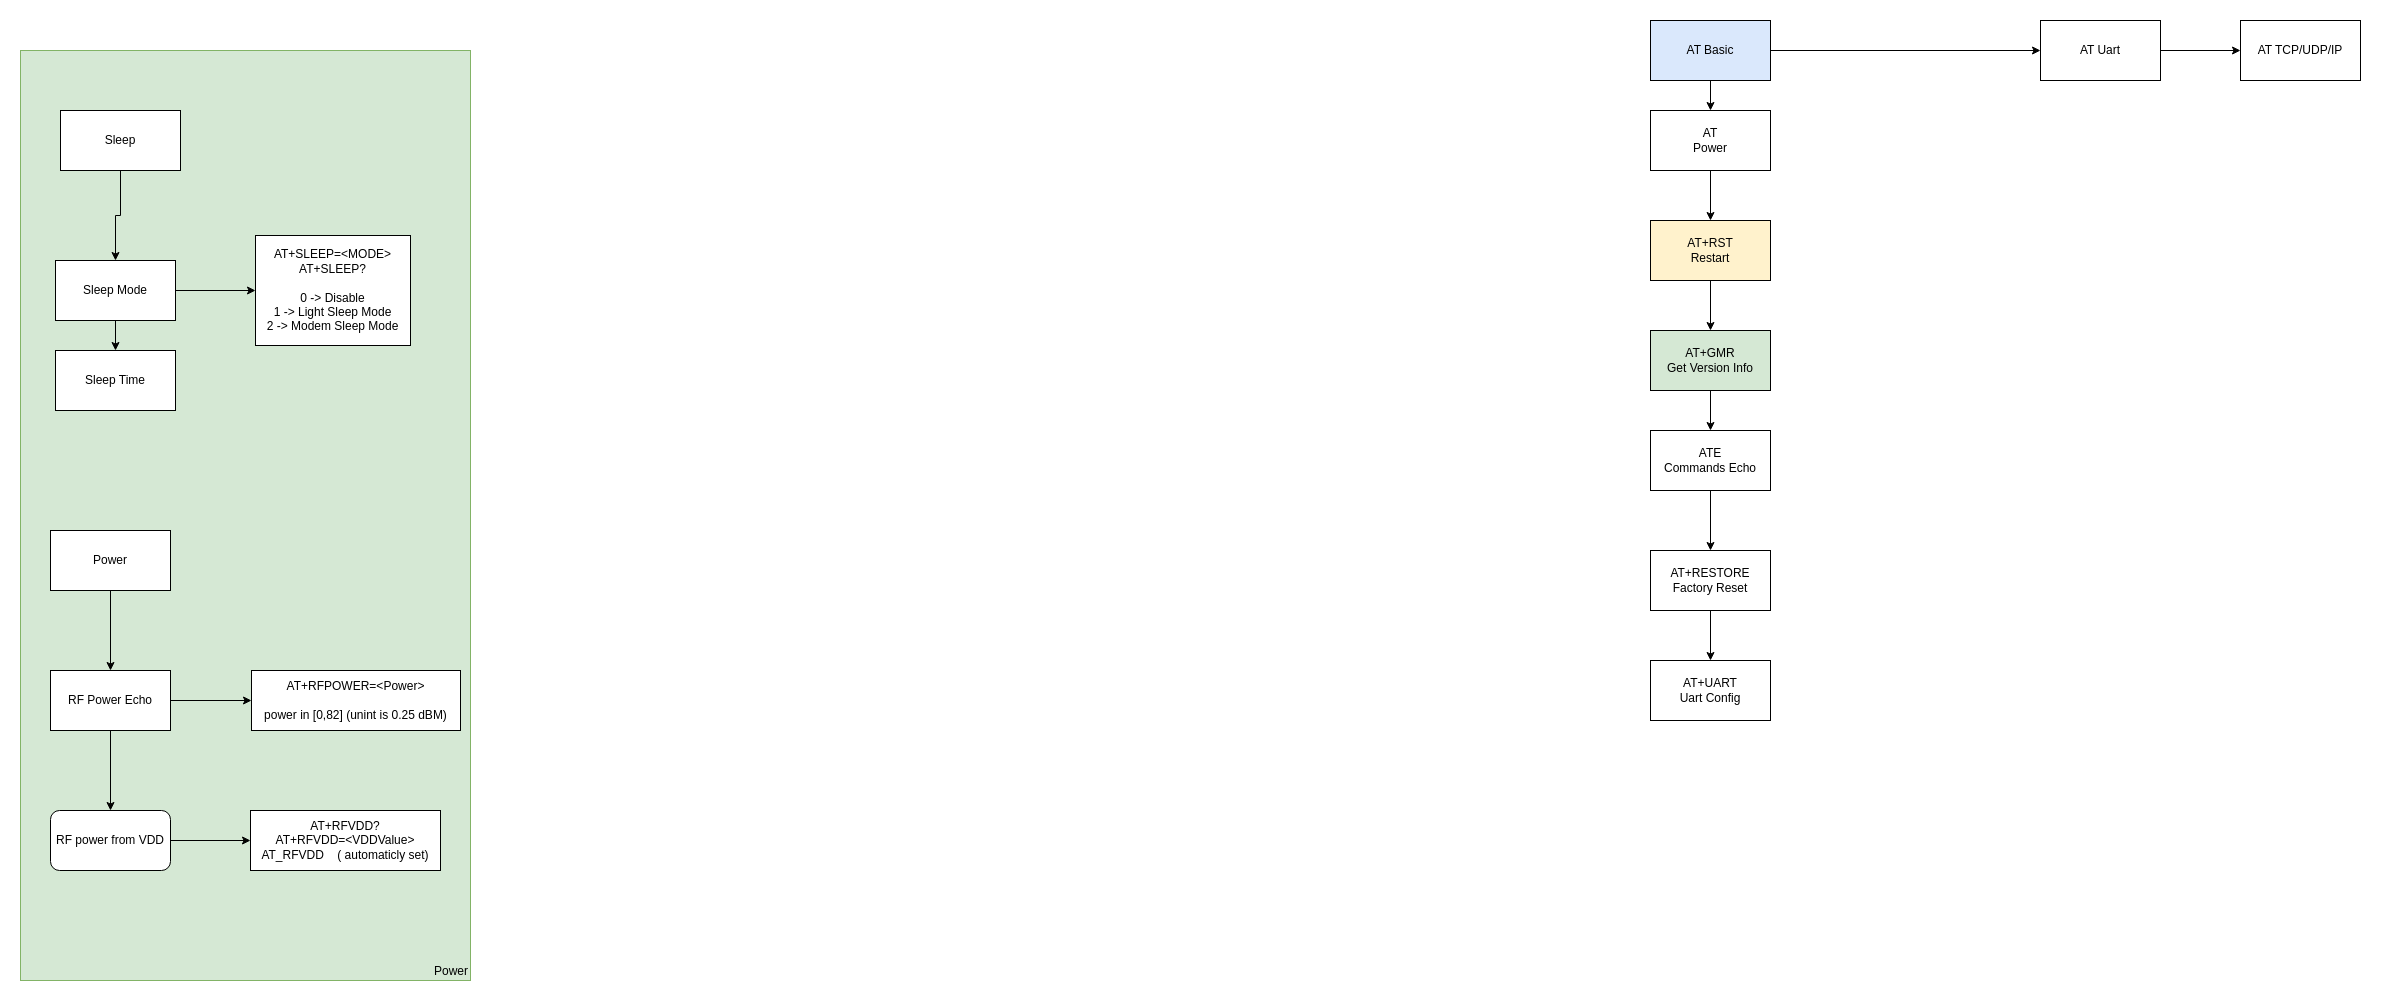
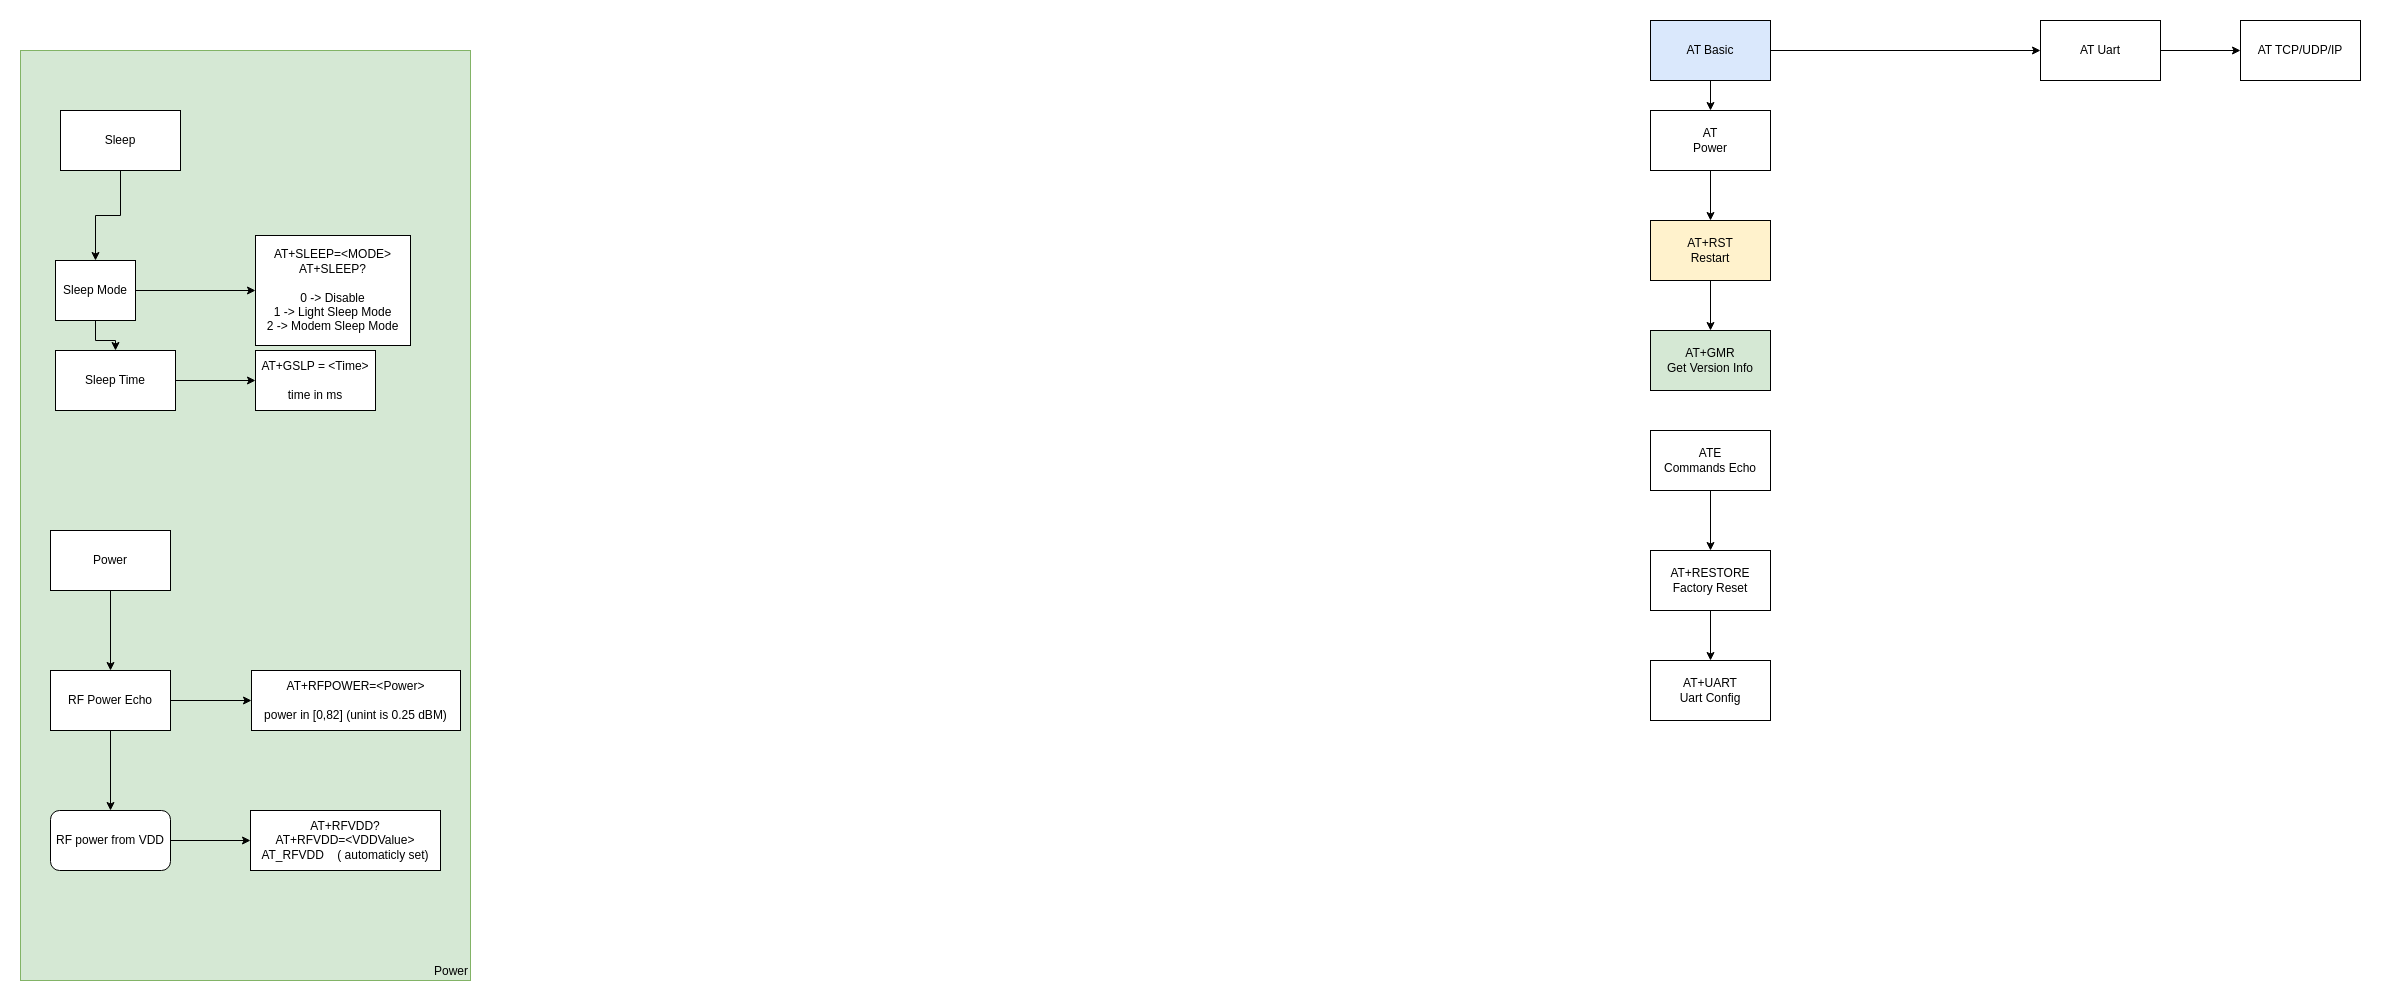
  <mxCell id="0" />
  <mxCell id="1" parent="0" />
  <mxCell id="2" value="" style="edgeStyle=orthogonalEdgeStyle;rounded=0;orthogonalLoop=1;jettySize=auto;html=1;" edge="1" parent="1" source="4" target="17"><mxGeometry relative="1" as="geometry" /></mxCell>
  <mxCell id="3" value="" style="edgeStyle=orthogonalEdgeStyle;rounded=0;orthogonalLoop=1;jettySize=auto;html=1;" edge="1" parent="1" source="4" target="6"><mxGeometry relative="1" as="geometry" /></mxCell>
  <mxCell id="4" value="AT Basic" style="rounded=0;whiteSpace=wrap;html=1;fillColor=#dae8fc;" vertex="1" parent="1"><mxGeometry x="1650" y="20" width="120" height="60" as="geometry" /></mxCell>
  <mxCell id="5" value="" style="edgeStyle=orthogonalEdgeStyle;rounded=0;orthogonalLoop=1;jettySize=auto;html=1;" edge="1" parent="1" source="6" target="8"><mxGeometry relative="1" as="geometry" /></mxCell>
  <mxCell id="6" value="AT&lt;br&gt;Power" style="rounded=0;whiteSpace=wrap;html=1;" vertex="1" parent="1"><mxGeometry x="1650" y="110" width="120" height="60" as="geometry" /></mxCell>
  <mxCell id="7" value="" style="edgeStyle=orthogonalEdgeStyle;rounded=0;orthogonalLoop=1;jettySize=auto;html=1;" edge="1" parent="1" source="8" target="10"><mxGeometry relative="1" as="geometry" /></mxCell>
  <mxCell id="8" value="AT+RST&lt;br&gt;Restart" style="rounded=0;whiteSpace=wrap;html=1;fillColor=#fff2cc;" vertex="1" parent="1"><mxGeometry x="1650" y="220" width="120" height="60" as="geometry" /></mxCell>
- <mxCell id="9" value="" style="edgeStyle=orthogonalEdgeStyle;rounded=0;orthogonalLoop=1;jettySize=auto;html=1;entryX=0.5;entryY=0;entryDx=0;entryDy=0;" edge="1" parent="1" source="10" target="12"><mxGeometry relative="1" as="geometry"><mxPoint x="1710" y="580" as="targetPoint" /></mxGeometry></mxCell>
  <mxCell id="10" value="AT+GMR&lt;br&gt;Get Version Info" style="rounded=0;whiteSpace=wrap;html=1;fillColor=#d5e8d4;" vertex="1" parent="1"><mxGeometry x="1650" y="330" width="120" height="60" as="geometry" /></mxCell>
  <mxCell id="11" value="" style="edgeStyle=orthogonalEdgeStyle;rounded=0;orthogonalLoop=1;jettySize=auto;html=1;" edge="1" parent="1" source="12" target="14"><mxGeometry relative="1" as="geometry" /></mxCell>
  <mxCell id="12" value="ATE&lt;br&gt;Commands Echo" style="rounded=0;whiteSpace=wrap;html=1;" vertex="1" parent="1"><mxGeometry x="1650" y="430" width="120" height="60" as="geometry" /></mxCell>
  <mxCell id="13" value="" style="edgeStyle=orthogonalEdgeStyle;rounded=0;orthogonalLoop=1;jettySize=auto;html=1;" edge="1" parent="1" source="14" target="15"><mxGeometry relative="1" as="geometry" /></mxCell>
  <mxCell id="14" value="AT+RESTORE&lt;br&gt;Factory Reset" style="rounded=0;whiteSpace=wrap;html=1;" vertex="1" parent="1"><mxGeometry x="1650" y="550" width="120" height="60" as="geometry" /></mxCell>
  <mxCell id="15" value="AT+UART&lt;br&gt;Uart Config" style="rounded=0;whiteSpace=wrap;html=1;" vertex="1" parent="1"><mxGeometry x="1650" y="660" width="120" height="60" as="geometry" /></mxCell>
  <mxCell id="16" value="" style="edgeStyle=orthogonalEdgeStyle;rounded=0;orthogonalLoop=1;jettySize=auto;html=1;" edge="1" parent="1" source="17" target="18"><mxGeometry relative="1" as="geometry" /></mxCell>
  <mxCell id="17" value="AT Uart" style="rounded=0;whiteSpace=wrap;html=1;" vertex="1" parent="1"><mxGeometry x="2040" y="20" width="120" height="60" as="geometry" /></mxCell>
  <mxCell id="18" value="AT TCP/UDP/IP" style="rounded=0;whiteSpace=wrap;html=1;" vertex="1" parent="1"><mxGeometry x="2240" y="20" width="120" height="60" as="geometry" /></mxCell>
  <mxCell id="19" value="" style="group" vertex="1" connectable="0" parent="1"><mxGeometry x="20" y="50" width="450" height="930" as="geometry" /></mxCell>
  <mxCell id="20" value="Power" style="rounded=0;whiteSpace=wrap;html=1;align=right;verticalAlign=bottom;fillColor=#d5e8d4;strokeColor=#82b366;" vertex="1" parent="19"><mxGeometry width="450" height="930" as="geometry" /></mxCell>
  <mxCell id="21" value="Sleep" style="rounded=0;whiteSpace=wrap;html=1;align=center;" vertex="1" parent="19"><mxGeometry x="40" y="60" width="120" height="60" as="geometry" /></mxCell>
- <mxCell id="22" value="Sleep Mode" style="rounded=0;whiteSpace=wrap;html=1;align=center;" vertex="1" parent="19"><mxGeometry x="35" y="210" width="120" height="60" as="geometry" /></mxCell>
+ <mxCell id="22" value="Sleep Mode" style="rounded=0;whiteSpace=wrap;html=1;align=center;" vertex="1" parent="19"><mxGeometry x="35" y="210" width="80" height="60" as="geometry" /></mxCell>
  <mxCell id="23" value="" style="edgeStyle=orthogonalEdgeStyle;rounded=0;orthogonalLoop=1;jettySize=auto;html=1;" edge="1" parent="19" source="21" target="22"><mxGeometry relative="1" as="geometry" /></mxCell>
  <mxCell id="24" value="AT+SLEEP=&amp;lt;MODE&amp;gt;&lt;br&gt;AT+SLEEP?&lt;br&gt;&lt;br&gt;0 -&amp;gt; Disable&lt;br&gt;1 -&amp;gt; Light Sleep Mode&lt;br&gt;2 -&amp;gt; Modem Sleep Mode" style="rounded=0;whiteSpace=wrap;html=1;align=center;" vertex="1" parent="19"><mxGeometry x="235" y="185" width="155" height="110" as="geometry" /></mxCell>
  <mxCell id="25" value="" style="edgeStyle=orthogonalEdgeStyle;rounded=0;orthogonalLoop=1;jettySize=auto;html=1;" edge="1" parent="19" source="22" target="24"><mxGeometry relative="1" as="geometry" /></mxCell>
  <mxCell id="26" value="Sleep Time" style="rounded=0;whiteSpace=wrap;html=1;align=center;" vertex="1" parent="19"><mxGeometry x="35" y="300" width="120" height="60" as="geometry" /></mxCell>
  <mxCell id="27" value="" style="edgeStyle=orthogonalEdgeStyle;rounded=0;orthogonalLoop=1;jettySize=auto;html=1;" edge="1" parent="19" source="22" target="26"><mxGeometry relative="1" as="geometry" /></mxCell>
+ <mxCell id="28" value="AT+GSLP = &amp;lt;Time&amp;gt;&lt;br&gt;&lt;br&gt;time in ms" style="rounded=0;whiteSpace=wrap;html=1;align=center;" vertex="1" parent="19"><mxGeometry x="235" y="300" width="120" height="60" as="geometry" /></mxCell>
+ <mxCell id="29" value="" style="edgeStyle=orthogonalEdgeStyle;rounded=0;orthogonalLoop=1;jettySize=auto;html=1;" edge="1" parent="19" source="26" target="28"><mxGeometry relative="1" as="geometry" /></mxCell>
  <mxCell id="30" value="Power" style="rounded=0;whiteSpace=wrap;html=1;align=center;" vertex="1" parent="19"><mxGeometry x="30" y="480" width="120" height="60" as="geometry" /></mxCell>
  <mxCell id="31" value="RF Power Echo" style="rounded=0;whiteSpace=wrap;html=1;align=center;" vertex="1" parent="19"><mxGeometry x="30" y="620" width="120" height="60" as="geometry" /></mxCell>
  <mxCell id="32" value="" style="edgeStyle=orthogonalEdgeStyle;rounded=0;orthogonalLoop=1;jettySize=auto;html=1;" edge="1" parent="19" source="30" target="31"><mxGeometry relative="1" as="geometry" /></mxCell>
  <mxCell id="33" value="RF power from VDD" style="whiteSpace=wrap;html=1;align=center;rounded=1;" vertex="1" parent="19"><mxGeometry x="30" y="760" width="120" height="60" as="geometry" /></mxCell>
  <mxCell id="34" value="" style="edgeStyle=orthogonalEdgeStyle;rounded=0;orthogonalLoop=1;jettySize=auto;html=1;" edge="1" parent="19" source="31" target="33"><mxGeometry relative="1" as="geometry" /></mxCell>
  <mxCell id="35" value="AT+RFVDD?&lt;br&gt;AT+RFVDD=&amp;lt;VDDValue&amp;gt;&lt;br&gt;AT_RFVDD&amp;nbsp; &amp;nbsp; ( automaticly set)" style="rounded=0;whiteSpace=wrap;html=1;align=center;" vertex="1" parent="19"><mxGeometry x="230" y="760" width="190" height="60" as="geometry" /></mxCell>
  <mxCell id="36" value="" style="edgeStyle=orthogonalEdgeStyle;rounded=0;orthogonalLoop=1;jettySize=auto;html=1;" edge="1" parent="19" source="33" target="35"><mxGeometry relative="1" as="geometry" /></mxCell>
  <mxCell id="37" value="AT+RFPOWER=&amp;lt;Power&amp;gt;&lt;br&gt;&lt;br&gt;power in [0,82] (unint is 0.25 dBM)" style="rounded=0;whiteSpace=wrap;html=1;align=center;" vertex="1" parent="19"><mxGeometry x="231" y="620" width="209" height="60" as="geometry" /></mxCell>
  <mxCell id="38" value="" style="edgeStyle=orthogonalEdgeStyle;rounded=0;orthogonalLoop=1;jettySize=auto;html=1;" edge="1" parent="19" source="31" target="37"><mxGeometry relative="1" as="geometry" /></mxCell>
